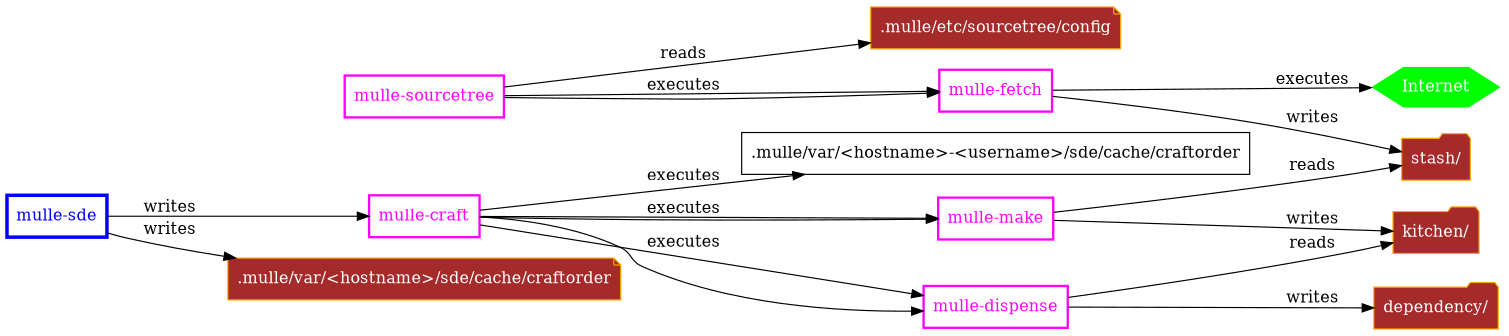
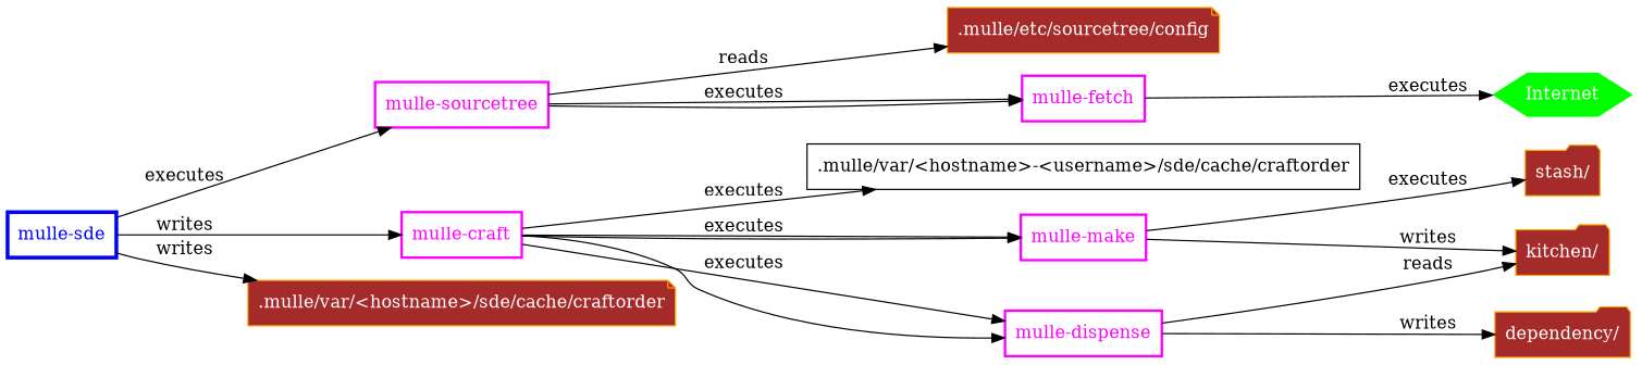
  digraph {
    rankdir=LR
    node [color=magenta fontcolor=white shape=box]
    "mulle-sourcetree" [fontcolor=magenta penwidth=2]
    ".mulle/etc/sourcetree/config" [color=orange fillcolor=brown shape=note style=filled]
    "mulle-fetch" [fontcolor=magenta penwidth=2]
    Internet [color=white fillcolor=green shape=hexagon style=filled]
    "stash/" [color=orange fillcolor=brown shape=folder style=filled]
    "mulle-craft" [fontcolor=magenta penwidth=2]
    ".mulle/var/<hostname>-<username>/sde/cache/craftorder" [color="" fontcolor=""]
    "mulle-make" [fontcolor=magenta penwidth=2]
    "mulle-dispense" [fontcolor=magenta penwidth=2]
    "kitchen/" [color=orange fillcolor=brown shape=folder style=filled]
    "dependency/" [color=orange fillcolor=brown shape=folder style=filled]
    "mulle-sde" [color=blue fontcolor=blue penwidth=3]
    ".mulle/var/<hostname>/sde/cache/craftorder" [color=orange fillcolor=brown shape=note style=filled]
    "mulle-sourcetree" -> ".mulle/etc/sourcetree/config" [label=" reads"]
    "mulle-sourcetree" -> "mulle-fetch" [label=" executes"]
    "mulle-sourcetree" -> "mulle-fetch"
    "mulle-fetch" -> Internet [label=" executes"]
-   "mulle-fetch" -> "stash/" [label=" writes"]
    "mulle-craft" -> ".mulle/var/<hostname>-<username>/sde/cache/craftorder" [label=" executes"]
    "mulle-craft" -> "mulle-make" [label=" executes"]
    "mulle-craft" -> "mulle-make"
    "mulle-craft" -> "mulle-dispense" [label=" executes"]
    "mulle-craft" -> "mulle-dispense"
-   "mulle-make" -> "stash/" [label=" reads"]
+   "mulle-make" -> "stash/" [label=" executes"]
    "mulle-make" -> "kitchen/" [label=" writes"]
    "mulle-dispense" -> "kitchen/" [label=" reads"]
    "mulle-dispense" -> "dependency/" [label=" writes"]
+   "mulle-sde" -> "mulle-sourcetree" [label=" executes"]
    "mulle-sde" -> "mulle-craft" [label=" writes"]
    "mulle-sde" -> ".mulle/var/<hostname>/sde/cache/craftorder" [label=" writes"]
  }
